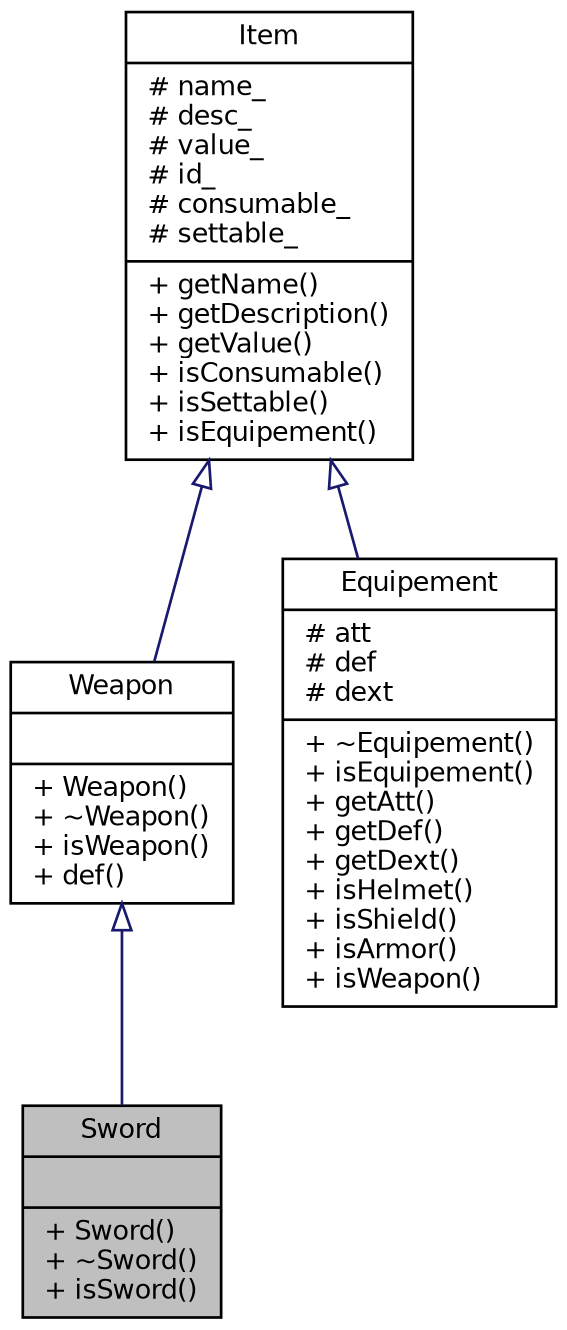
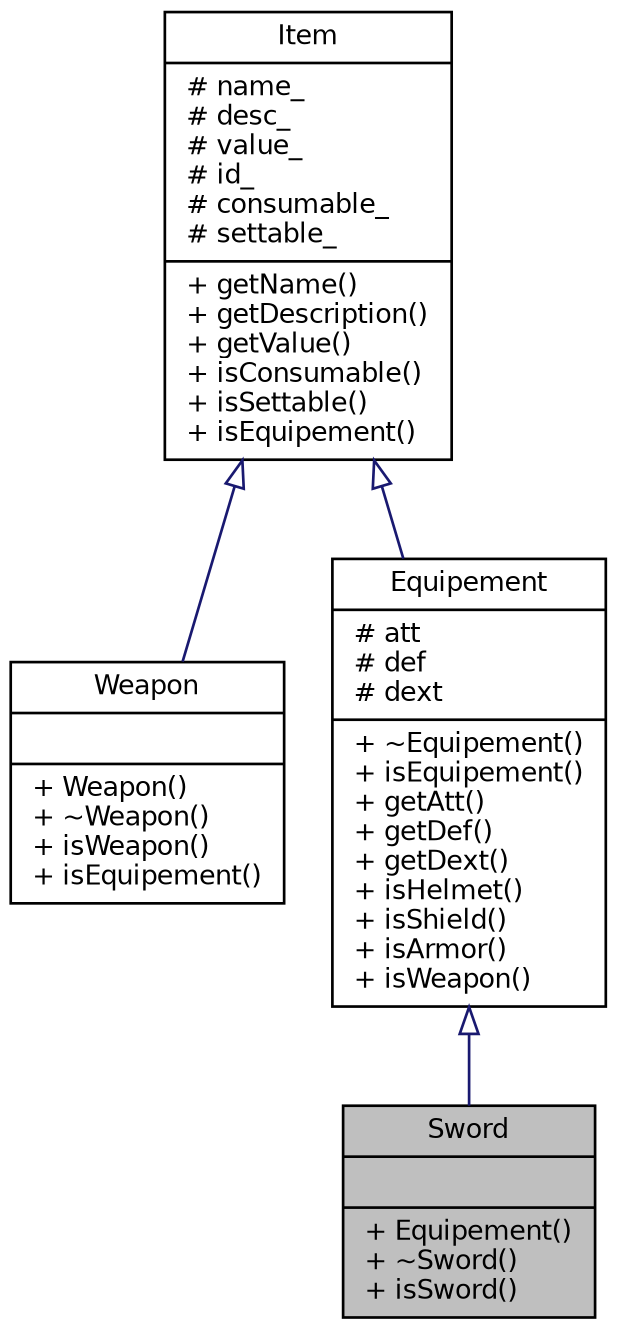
  digraph {
    node [color=black fillcolor=white fontname=Helvetica fontsize=10 shape=record style=filled]
    edge [arrowtail=onormal color=midnightblue dir=back fontname=Helvetica fontsize=10 labelfontname=Helvetica labelfontsize=10 style=solid]
-   n1 [fillcolor=grey75 fontcolor=black height=0.2 label="{Sword\n||+ Sword()\l+ ~Sword()\l+ isSword()\l}" width=0.4]
-   n2 [height=0.2 label="{Weapon\n||+ Weapon()\l+ ~Weapon()\l+ isWeapon()\l+ def()\l}" width=0.4]
+   n1 [fillcolor=grey75 fontcolor=black height=0.2 label="{Sword\n||+ Equipement()\l+ ~Sword()\l+ isSword()\l}" width=0.4]
+   n2 [height=0.2 label="{Weapon\n||+ Weapon()\l+ ~Weapon()\l+ isWeapon()\l+ isEquipement()\l}" width=0.4]
    n3 [height=0.2 label="{Equipement\n|# att\l# def\l# dext\l|+ ~Equipement()\l+ isEquipement()\l+ getAtt()\l+ getDef()\l+ getDext()\l+ isHelmet()\l+ isShield()\l+ isArmor()\l+ isWeapon()\l}" width=0.4]
    n4 [height=0.2 label="{Item\n|# name_\l# desc_\l# value_\l# id_\l# consumable_\l# settable_\l|+ getName()\l+ getDescription()\l+ getValue()\l+ isConsumable()\l+ isSettable()\l+ isEquipement()\l}" width=0.4]
-   n2 -> n1
+   n3 -> n1
    n4 -> n2
    n4 -> n3
  }
